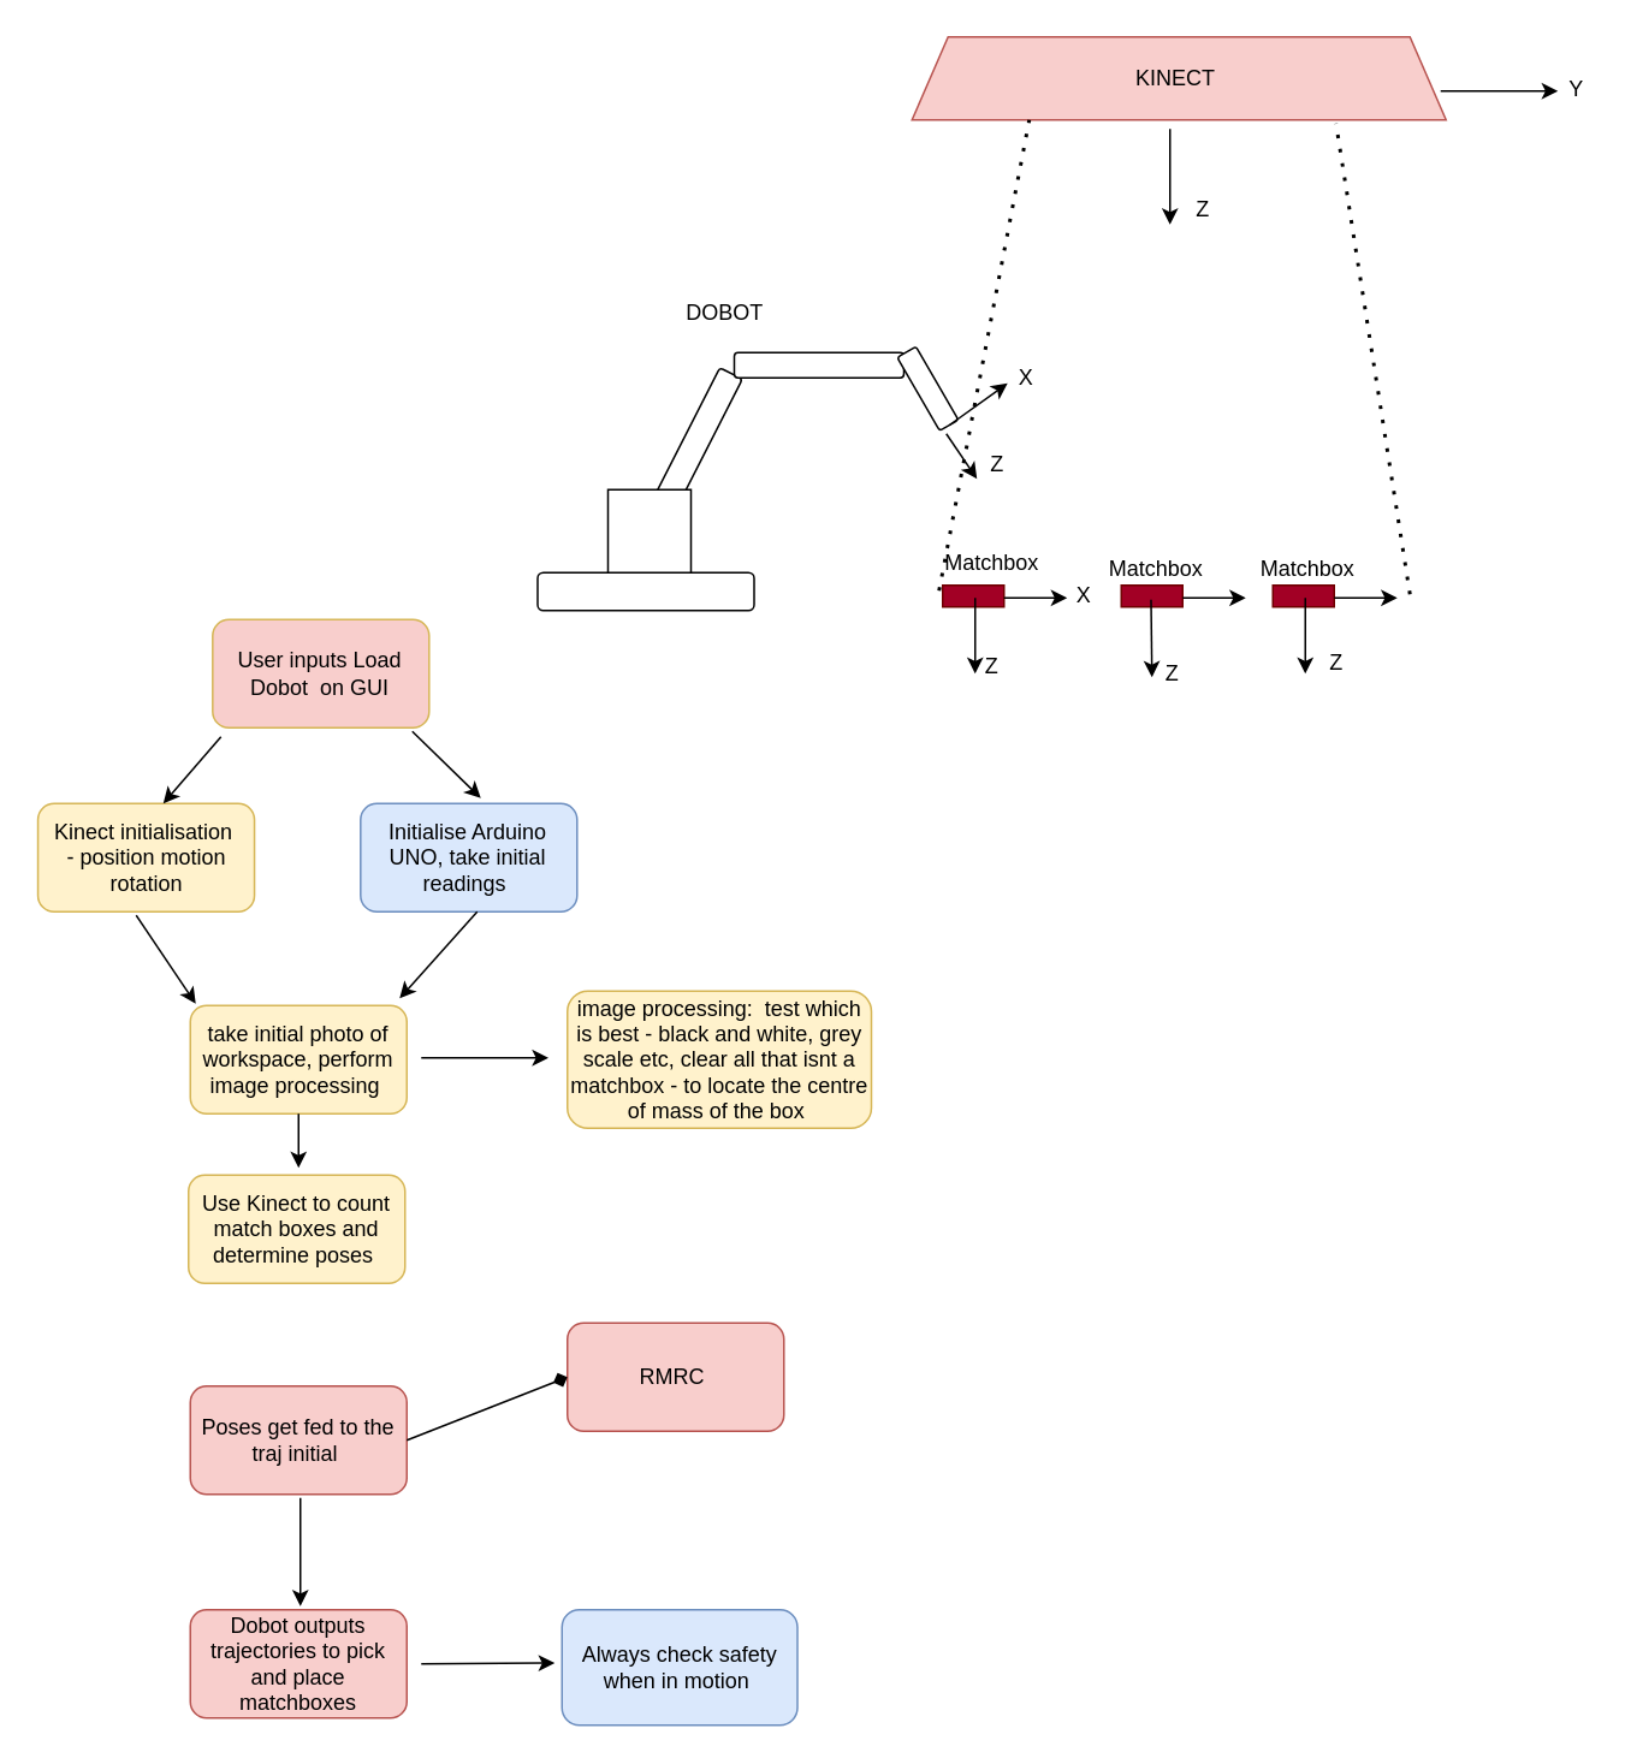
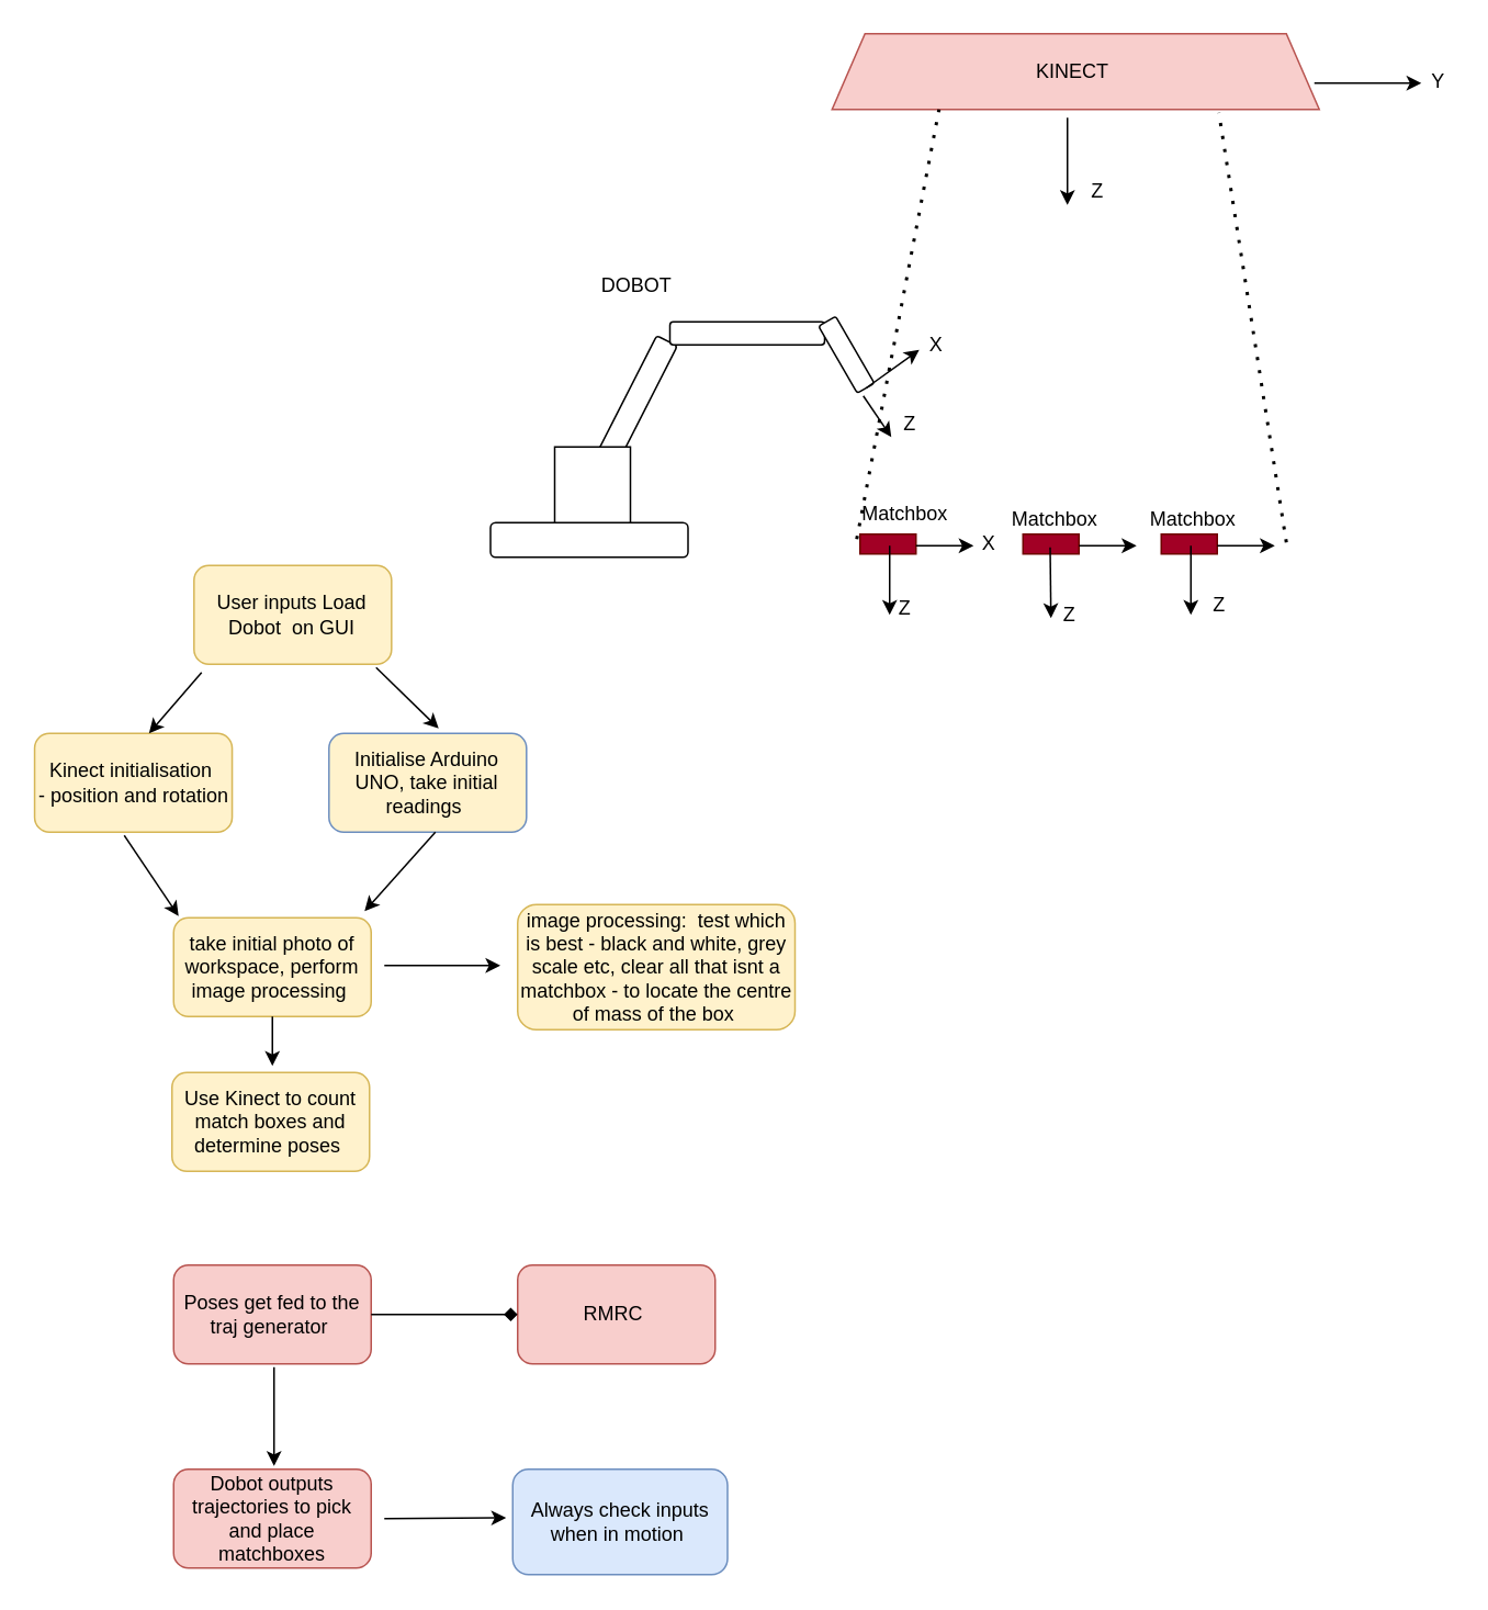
  <mxCell id="0" />
  <mxCell id="1" parent="0" />
  <mxCell id="2" value="KINECT&amp;nbsp;" style="shape=trapezoid;perimeter=trapezoidPerimeter;whiteSpace=wrap;html=1;fixedSize=1;fillColor=#f8cecc;strokeColor=#b85450;" parent="1" vertex="1"><mxGeometry x="505" y="20" width="296" height="46" as="geometry" /></mxCell>
  <mxCell id="3" value="" style="rounded=1;whiteSpace=wrap;html=1;" parent="1" vertex="1"><mxGeometry x="297.5" y="317" width="120" height="21" as="geometry" /></mxCell>
  <mxCell id="4" value="" style="rounded=1;whiteSpace=wrap;html=1;rotation=-63;" parent="1" vertex="1"><mxGeometry x="317.5" y="253" width="120" height="14" as="geometry" /></mxCell>
  <mxCell id="5" value="" style="rounded=1;whiteSpace=wrap;html=1;" parent="1" vertex="1"><mxGeometry x="406.5" y="195" width="94" height="14" as="geometry" /></mxCell>
  <mxCell id="6" value="" style="whiteSpace=wrap;html=1;aspect=fixed;" parent="1" vertex="1"><mxGeometry x="336.5" y="271" width="46" height="46" as="geometry" /></mxCell>
  <mxCell id="7" value="" style="rounded=1;whiteSpace=wrap;html=1;rotation=60;" parent="1" vertex="1"><mxGeometry x="490.25" y="209" width="47" height="12" as="geometry" /></mxCell>
  <mxCell id="8" value="" style="rounded=0;whiteSpace=wrap;html=1;fillColor=#a20025;strokeColor=#6F0000;fontColor=#ffffff;" parent="1" vertex="1"><mxGeometry x="522" y="324" width="34" height="12" as="geometry" /></mxCell>
  <mxCell id="9" value="" style="endArrow=classic;html=1;" parent="1" edge="1"><mxGeometry width="50" height="50" relative="1" as="geometry"><mxPoint x="556" y="331" as="sourcePoint" /><mxPoint x="591" y="331" as="targetPoint" /></mxGeometry></mxCell>
  <mxCell id="10" value="" style="endArrow=classic;html=1;" parent="1" edge="1"><mxGeometry width="50" height="50" relative="1" as="geometry"><mxPoint x="540" y="331" as="sourcePoint" /><mxPoint x="540" y="373" as="targetPoint" /></mxGeometry></mxCell>
  <mxCell id="11" value="" style="endArrow=classic;html=1;" parent="1" edge="1"><mxGeometry width="50" height="50" relative="1" as="geometry"><mxPoint x="648" y="71" as="sourcePoint" /><mxPoint x="648" y="124" as="targetPoint" /></mxGeometry></mxCell>
  <mxCell id="12" value="Z" style="text;html=1;align=center;verticalAlign=middle;resizable=0;points=[];autosize=1;strokeColor=none;" parent="1" vertex="1"><mxGeometry x="540" y="360" width="17" height="18" as="geometry" /></mxCell>
  <mxCell id="13" value="X" style="text;html=1;align=center;verticalAlign=middle;resizable=0;points=[];autosize=1;strokeColor=none;" parent="1" vertex="1"><mxGeometry x="591" y="321" width="18" height="18" as="geometry" /></mxCell>
  <mxCell id="14" value="Z" style="text;html=1;align=center;verticalAlign=middle;resizable=0;points=[];autosize=1;strokeColor=none;" parent="1" vertex="1"><mxGeometry x="657" y="107" width="17" height="18" as="geometry" /></mxCell>
  <mxCell id="15" value="" style="endArrow=classic;html=1;" parent="1" edge="1"><mxGeometry width="50" height="50" relative="1" as="geometry"><mxPoint x="798" y="50" as="sourcePoint" /><mxPoint x="863" y="50" as="targetPoint" /></mxGeometry></mxCell>
  <mxCell id="16" value="Y" style="text;html=1;align=center;verticalAlign=middle;resizable=0;points=[];autosize=1;strokeColor=none;" parent="1" vertex="1"><mxGeometry x="864" y="40" width="18" height="18" as="geometry" /></mxCell>
  <mxCell id="17" value="" style="endArrow=none;dashed=1;html=1;dashPattern=1 3;strokeWidth=2;" parent="1" edge="1"><mxGeometry width="50" height="50" relative="1" as="geometry"><mxPoint x="781" y="329" as="sourcePoint" /><mxPoint x="740" y="68" as="targetPoint" /></mxGeometry></mxCell>
  <mxCell id="18" value="" style="endArrow=none;dashed=1;html=1;dashPattern=1 3;strokeWidth=2;" parent="1" edge="1"><mxGeometry width="50" height="50" relative="1" as="geometry"><mxPoint x="520" y="327" as="sourcePoint" /><mxPoint x="570" y="66" as="targetPoint" /></mxGeometry></mxCell>
- <mxCell id="19" value="DOBOT" style="text;html=1;align=center;verticalAlign=middle;resizable=0;points=[];autosize=1;strokeColor=none;" parent="1" vertex="1"><mxGeometry x="374" y="164" width="53" height="18" as="geometry" /></mxCell>
+ <mxCell id="19" value="DOBOT" style="text;html=1;align=center;verticalAlign=middle;resizable=0;points=[];autosize=1;strokeColor=none;" parent="1" vertex="1"><mxGeometry x="359" y="164" width="53" height="18" as="geometry" /></mxCell>
  <mxCell id="20" value="Matchbox" style="text;html=1;align=center;verticalAlign=middle;resizable=0;points=[];autosize=1;strokeColor=none;" parent="1" vertex="1"><mxGeometry x="517.5" y="303" width="62" height="18" as="geometry" /></mxCell>
  <mxCell id="21" value="" style="rounded=0;whiteSpace=wrap;html=1;fillColor=#a20025;strokeColor=#6F0000;fontColor=#ffffff;" parent="1" vertex="1"><mxGeometry x="621" y="324" width="34" height="12" as="geometry" /></mxCell>
  <mxCell id="22" value="" style="endArrow=classic;html=1;" parent="1" edge="1"><mxGeometry width="50" height="50" relative="1" as="geometry"><mxPoint x="655" y="331" as="sourcePoint" /><mxPoint x="690" y="331" as="targetPoint" /></mxGeometry></mxCell>
  <mxCell id="23" value="" style="endArrow=classic;html=1;" parent="1" edge="1"><mxGeometry width="50" height="50" relative="1" as="geometry"><mxPoint x="637.5" y="332" as="sourcePoint" /><mxPoint x="638" y="375" as="targetPoint" /></mxGeometry></mxCell>
  <mxCell id="24" value="Z" style="text;html=1;align=center;verticalAlign=middle;resizable=0;points=[];autosize=1;strokeColor=none;" parent="1" vertex="1"><mxGeometry x="640" y="364" width="17" height="18" as="geometry" /></mxCell>
  <mxCell id="25" value="Matchbox" style="text;html=1;align=center;verticalAlign=middle;resizable=0;points=[];autosize=1;strokeColor=none;" parent="1" vertex="1"><mxGeometry x="609" y="306" width="62" height="18" as="geometry" /></mxCell>
  <mxCell id="26" value="" style="rounded=0;whiteSpace=wrap;html=1;fillColor=#a20025;strokeColor=#6F0000;fontColor=#ffffff;" parent="1" vertex="1"><mxGeometry x="705" y="324" width="34" height="12" as="geometry" /></mxCell>
  <mxCell id="27" value="" style="endArrow=classic;html=1;" parent="1" edge="1"><mxGeometry width="50" height="50" relative="1" as="geometry"><mxPoint x="739" y="331" as="sourcePoint" /><mxPoint x="774" y="331" as="targetPoint" /></mxGeometry></mxCell>
  <mxCell id="28" value="" style="endArrow=classic;html=1;" parent="1" edge="1"><mxGeometry width="50" height="50" relative="1" as="geometry"><mxPoint x="723" y="331" as="sourcePoint" /><mxPoint x="723" y="373" as="targetPoint" /></mxGeometry></mxCell>
  <mxCell id="29" value="Z" style="text;html=1;align=center;verticalAlign=middle;resizable=0;points=[];autosize=1;strokeColor=none;" parent="1" vertex="1"><mxGeometry x="731" y="358" width="17" height="18" as="geometry" /></mxCell>
  <mxCell id="30" value="Matchbox" style="text;html=1;align=center;verticalAlign=middle;resizable=0;points=[];autosize=1;strokeColor=none;" parent="1" vertex="1"><mxGeometry x="693" y="306" width="62" height="18" as="geometry" /></mxCell>
  <mxCell id="31" value="" style="endArrow=classic;html=1;" parent="1" edge="1"><mxGeometry width="50" height="50" relative="1" as="geometry"><mxPoint x="526" y="235" as="sourcePoint" /><mxPoint x="558" y="212" as="targetPoint" /></mxGeometry></mxCell>
  <mxCell id="32" value="X" style="text;html=1;align=center;verticalAlign=middle;resizable=0;points=[];autosize=1;strokeColor=none;" parent="1" vertex="1"><mxGeometry x="559" y="200" width="18" height="18" as="geometry" /></mxCell>
  <mxCell id="33" value="" style="endArrow=classic;html=1;" parent="1" edge="1"><mxGeometry width="50" height="50" relative="1" as="geometry"><mxPoint x="524" y="240" as="sourcePoint" /><mxPoint x="541" y="265" as="targetPoint" /></mxGeometry></mxCell>
  <mxCell id="34" value="Z" style="text;html=1;align=center;verticalAlign=middle;resizable=0;points=[];autosize=1;strokeColor=none;" parent="1" vertex="1"><mxGeometry x="543" y="248" width="17" height="18" as="geometry" /></mxCell>
  <mxCell id="35" value="Use Kinect to count match boxes and determine poses&amp;nbsp;" style="rounded=1;whiteSpace=wrap;html=1;fillColor=#fff2cc;strokeColor=#d6b656;" parent="1" vertex="1"><mxGeometry x="104" y="651" width="120" height="60" as="geometry" /></mxCell>
  <mxCell id="36" value="Dobot outputs trajectories to pick and place matchboxes" style="rounded=1;whiteSpace=wrap;html=1;fillColor=#f8cecc;strokeColor=#b85450;" parent="1" vertex="1"><mxGeometry x="105" y="892" width="120" height="60" as="geometry" /></mxCell>
- <mxCell id="37" value="User inputs Load Dobot&amp;nbsp; on GUI" style="rounded=1;whiteSpace=wrap;html=1;fillColor=#f8cecc;strokeColor=#d6b656;" parent="1" vertex="1"><mxGeometry x="117.38" y="343" width="120" height="60" as="geometry" /></mxCell>
+ <mxCell id="37" value="User inputs Load Dobot&amp;nbsp; on GUI" style="rounded=1;whiteSpace=wrap;html=1;fillColor=#fff2cc;strokeColor=#d6b656;" parent="1" vertex="1"><mxGeometry x="117.38" y="343" width="120" height="60" as="geometry" /></mxCell>
  <mxCell id="38" value="" style="endArrow=classic;html=1;" parent="1" edge="1"><mxGeometry width="50" height="50" relative="1" as="geometry"><mxPoint x="233" y="586" as="sourcePoint" /><mxPoint x="303.5" y="586" as="targetPoint" /></mxGeometry></mxCell>
- <mxCell id="39" value="Kinect initialisation&amp;nbsp;&lt;br&gt;- position motion rotation" style="rounded=1;whiteSpace=wrap;html=1;fillColor=#fff2cc;strokeColor=#d6b656;" parent="1" vertex="1"><mxGeometry x="20.54" y="445" width="120" height="60" as="geometry" /></mxCell>
+ <mxCell id="39" value="Kinect initialisation&amp;nbsp;&lt;br&gt;- position and rotation" style="rounded=1;whiteSpace=wrap;html=1;fillColor=#fff2cc;strokeColor=#d6b656;" parent="1" vertex="1"><mxGeometry x="20.54" y="445" width="120" height="60" as="geometry" /></mxCell>
  <mxCell id="40" value="take initial photo of workspace, perform image processing&amp;nbsp;&lt;br&gt;" style="rounded=1;whiteSpace=wrap;html=1;fillColor=#fff2cc;strokeColor=#d6b656;" vertex="1" parent="1"><mxGeometry x="105" y="557" width="120" height="60" as="geometry" /></mxCell>
  <mxCell id="41" value="image processing:&amp;nbsp; test which is best - black and white, grey scale etc, clear all that isnt a matchbox - to locate the centre of mass of the box&amp;nbsp;" style="rounded=1;whiteSpace=wrap;html=1;fillColor=#fff2cc;strokeColor=#d6b656;" vertex="1" parent="1"><mxGeometry x="314" y="549" width="168.5" height="76" as="geometry" /></mxCell>
- <mxCell id="42" value="RMRC&amp;nbsp;" style="rounded=1;whiteSpace=wrap;html=1;fillColor=#f8cecc;strokeColor=#b85450;" vertex="1" parent="1"><mxGeometry x="314" y="733" width="120" height="60" as="geometry" /></mxCell>
- <mxCell id="43" value="Poses get fed to the traj initial&amp;nbsp;" style="rounded=1;whiteSpace=wrap;html=1;fillColor=#f8cecc;strokeColor=#b85450;" vertex="1" parent="1"><mxGeometry x="105" y="768" width="120" height="60" as="geometry" /></mxCell>
+ <mxCell id="42" value="RMRC&amp;nbsp;" style="rounded=1;whiteSpace=wrap;html=1;fillColor=#f8cecc;strokeColor=#b85450;" vertex="1" parent="1"><mxGeometry x="314" y="768" width="120" height="60" as="geometry" /></mxCell>
+ <mxCell id="43" value="Poses get fed to the traj generator&amp;nbsp;" style="rounded=1;whiteSpace=wrap;html=1;fillColor=#f8cecc;strokeColor=#b85450;" vertex="1" parent="1"><mxGeometry x="105" y="768" width="120" height="60" as="geometry" /></mxCell>
  <mxCell id="44" value="" style="endArrow=diamond;html=1;entryX=0;entryY=0.5;entryDx=0;entryDy=0;exitX=1;exitY=0.5;exitDx=0;exitDy=0;" edge="1" parent="1" source="43" target="42"><mxGeometry width="50" height="50" relative="1" as="geometry"><mxPoint x="231" y="744" as="sourcePoint" /><mxPoint x="281" y="694" as="targetPoint" /></mxGeometry></mxCell>
- <mxCell id="45" value="Initialise Arduino UNO, take initial readings&amp;nbsp;" style="rounded=1;whiteSpace=wrap;html=1;fillColor=#dae8fc;strokeColor=#6c8ebf;" vertex="1" parent="1"><mxGeometry x="199.37" y="445" width="120" height="60" as="geometry" /></mxCell>
+ <mxCell id="45" value="Initialise Arduino UNO, take initial readings&amp;nbsp;" style="rounded=1;whiteSpace=wrap;html=1;fillColor=#fff2cc;strokeColor=#6c8ebf;" vertex="1" parent="1"><mxGeometry x="199.37" y="445" width="120" height="60" as="geometry" /></mxCell>
  <mxCell id="46" value="" style="endArrow=classic;html=1;" edge="1" parent="1"><mxGeometry width="50" height="50" relative="1" as="geometry"><mxPoint x="228" y="405" as="sourcePoint" /><mxPoint x="266" y="442" as="targetPoint" /></mxGeometry></mxCell>
  <mxCell id="47" value="" style="endArrow=classic;html=1;entryX=0.579;entryY=0;entryDx=0;entryDy=0;entryPerimeter=0;" edge="1" parent="1" target="39"><mxGeometry width="50" height="50" relative="1" as="geometry"><mxPoint x="122" y="408" as="sourcePoint" /><mxPoint x="79" y="358" as="targetPoint" /></mxGeometry></mxCell>
- <mxCell id="48" value="Always check safety when in motion&amp;nbsp;" style="rounded=1;whiteSpace=wrap;html=1;fillColor=#dae8fc;strokeColor=#6c8ebf;" vertex="1" parent="1"><mxGeometry x="311" y="892" width="130.5" height="64" as="geometry" /></mxCell>
+ <mxCell id="48" value="Always check inputs when in motion&amp;nbsp;" style="rounded=1;whiteSpace=wrap;html=1;fillColor=#dae8fc;strokeColor=#6c8ebf;" vertex="1" parent="1"><mxGeometry x="311" y="892" width="130.5" height="64" as="geometry" /></mxCell>
  <mxCell id="49" value="" style="endArrow=classic;html=1;" edge="1" parent="1"><mxGeometry width="50" height="50" relative="1" as="geometry"><mxPoint x="166" y="830" as="sourcePoint" /><mxPoint x="166" y="890" as="targetPoint" /></mxGeometry></mxCell>
  <mxCell id="50" value="" style="endArrow=classic;html=1;" edge="1" parent="1"><mxGeometry width="50" height="50" relative="1" as="geometry"><mxPoint x="233" y="922" as="sourcePoint" /><mxPoint x="307" y="921.5" as="targetPoint" /></mxGeometry></mxCell>
  <mxCell id="51" value="" style="endArrow=classic;html=1;" edge="1" parent="1"><mxGeometry width="50" height="50" relative="1" as="geometry"><mxPoint x="264" y="505" as="sourcePoint" /><mxPoint x="221" y="553" as="targetPoint" /></mxGeometry></mxCell>
  <mxCell id="52" value="" style="endArrow=classic;html=1;" edge="1" parent="1"><mxGeometry width="50" height="50" relative="1" as="geometry"><mxPoint x="75" y="507" as="sourcePoint" /><mxPoint x="108" y="556" as="targetPoint" /></mxGeometry></mxCell>
  <mxCell id="53" value="" style="endArrow=classic;html=1;exitX=0.5;exitY=1;exitDx=0;exitDy=0;" edge="1" parent="1" source="40"><mxGeometry width="50" height="50" relative="1" as="geometry"><mxPoint x="141.5" y="628" as="sourcePoint" /><mxPoint x="165" y="647" as="targetPoint" /></mxGeometry></mxCell>
